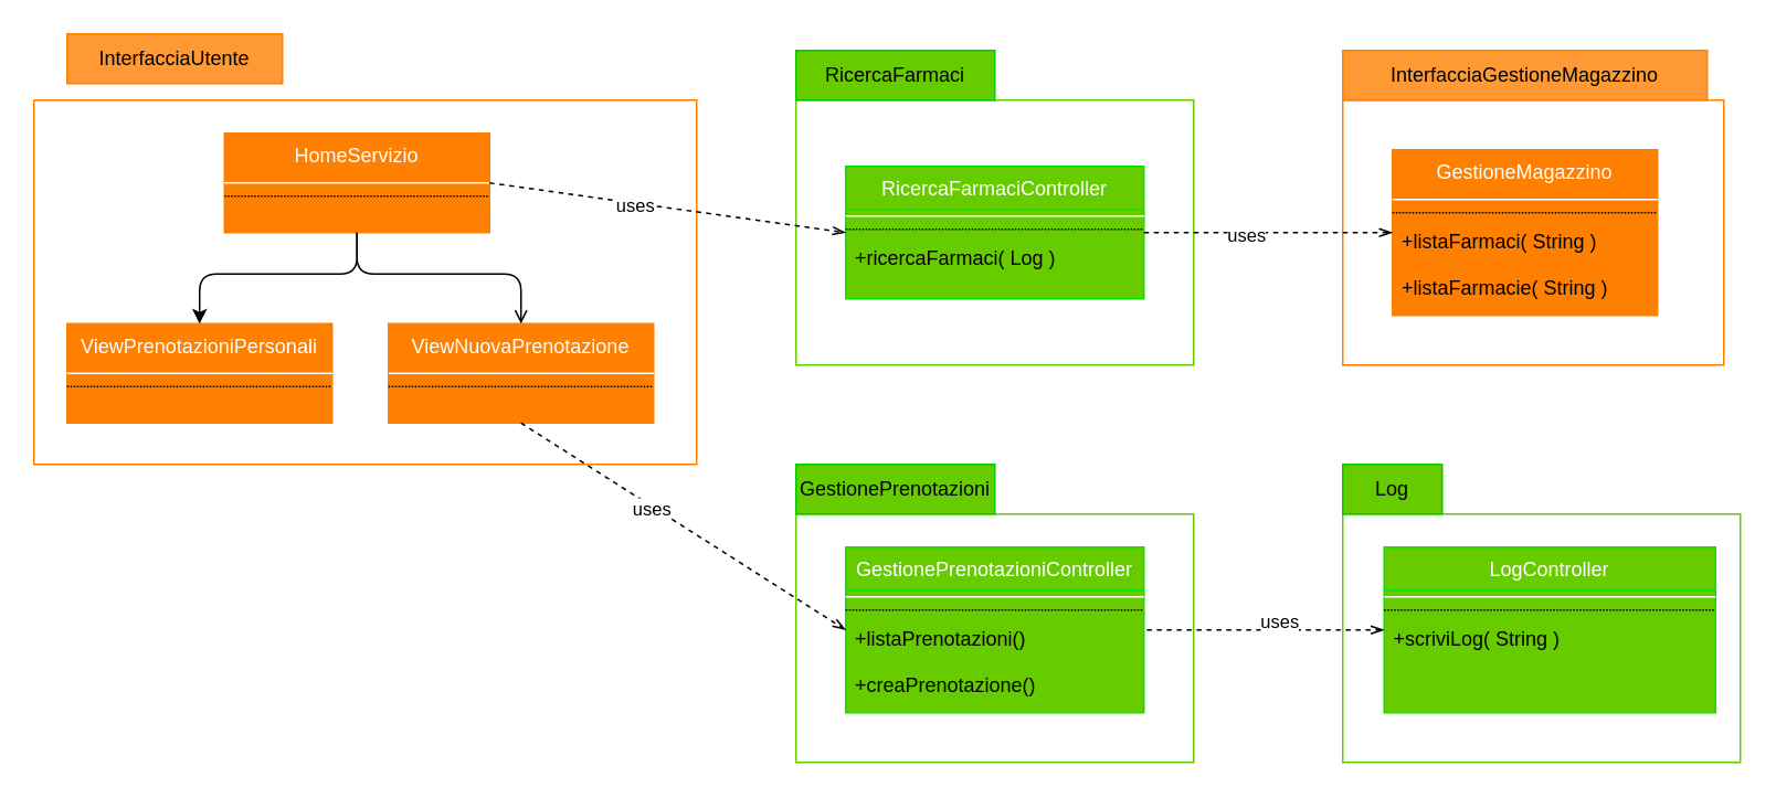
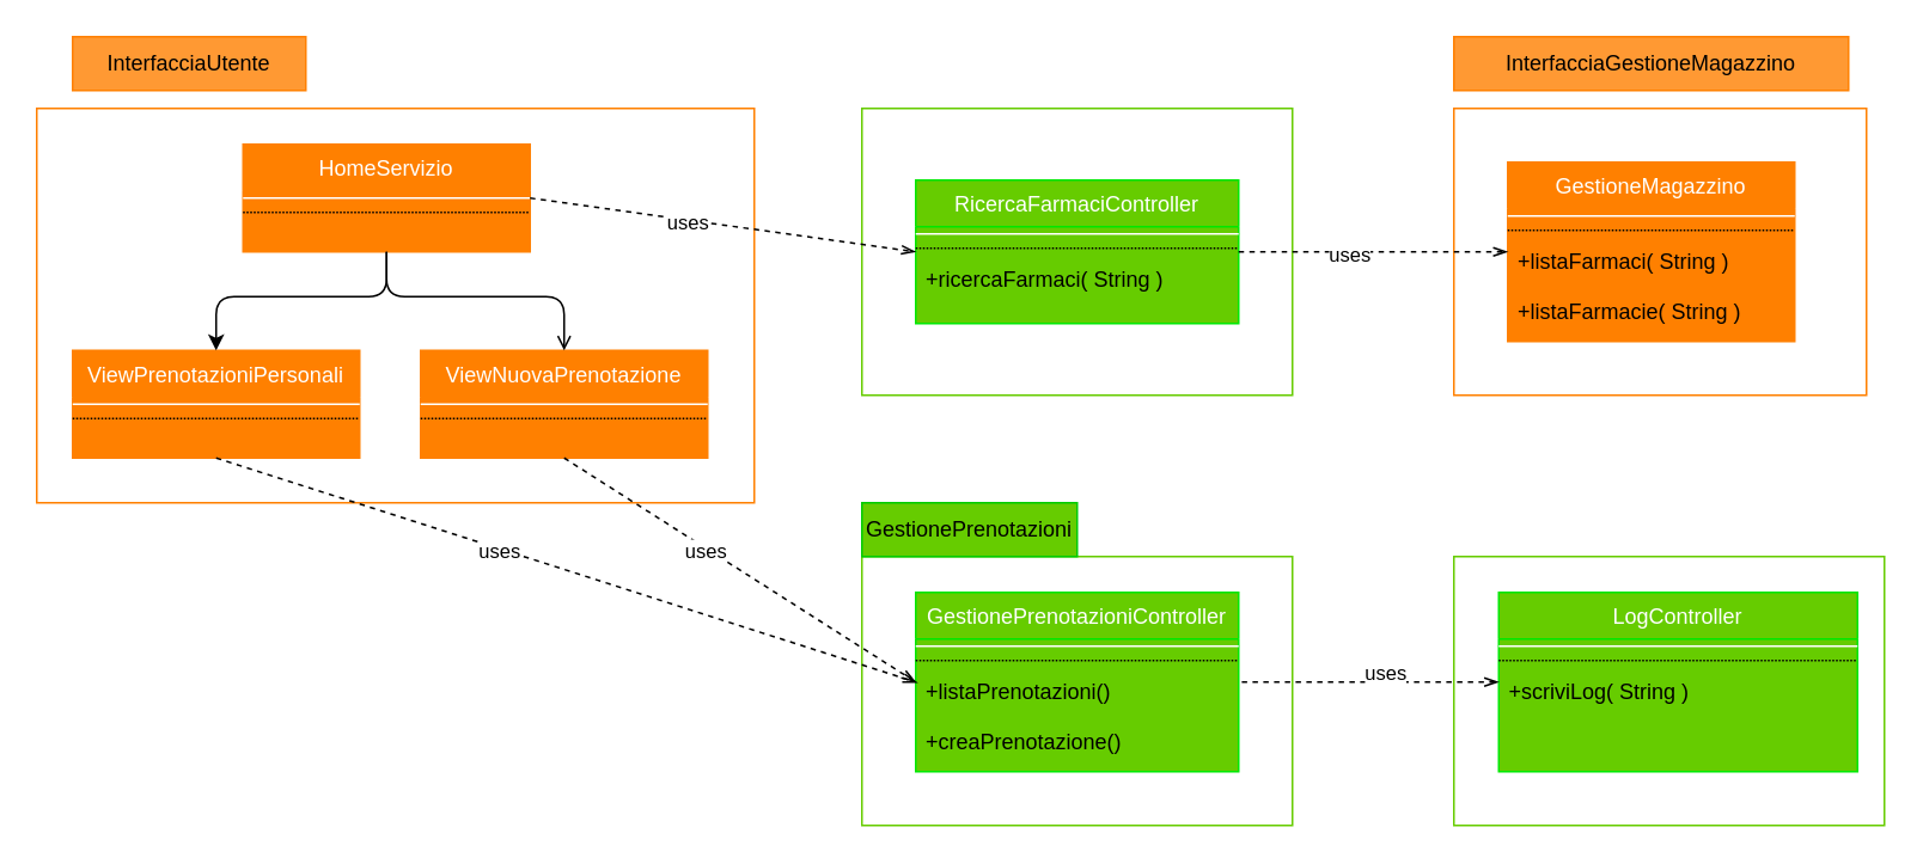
  <mxCell id="0" />
  <mxCell id="1" parent="0" />
  <mxCell id="2" value="" style="rounded=0;whiteSpace=wrap;html=1;strokeColor=#66CC00;" vertex="1" parent="1"><mxGeometry x="480" y="310" width="240" height="150" as="geometry" /></mxCell>
  <mxCell id="3" value="GestionePrenotazioni" style="rounded=0;whiteSpace=wrap;html=1;strokeColor=#00CC00;gradientColor=none;fillColor=#66CC00;" vertex="1" parent="1"><mxGeometry x="480" y="280" width="120" height="30" as="geometry" /></mxCell>
  <mxCell id="4" value="" style="rounded=0;whiteSpace=wrap;html=1;strokeColor=#FF8000;" vertex="1" parent="1"><mxGeometry x="20" y="60" width="400" height="220" as="geometry" /></mxCell>
  <mxCell id="5" value="InterfacciaUtente" style="rounded=0;whiteSpace=wrap;html=1;gradientColor=none;strokeColor=#FF8000;fillColor=#FF9933;" vertex="1" parent="1"><mxGeometry x="40" y="20" width="130" height="30" as="geometry" /></mxCell>
  <mxCell id="6" value="HomeServizio" style="swimlane;fontStyle=0;align=center;verticalAlign=top;childLayout=stackLayout;horizontal=1;startSize=26;horizontalStack=0;resizeParent=1;resizeLast=0;collapsible=1;marginBottom=0;rounded=0;shadow=0;strokeWidth=1;fontColor=#ffffff;swimlaneFillColor=#FF8000;strokeColor=#FF8000;fillColor=#FF8000;" vertex="1" parent="1"><mxGeometry x="135" y="80" width="160" height="60" as="geometry"><mxRectangle x="230" y="140" width="160" height="26" as="alternateBounds" /></mxGeometry></mxCell>
  <mxCell id="7" value="" style="line;html=1;strokeWidth=1;align=left;verticalAlign=middle;spacingTop=-1;spacingLeft=3;spacingRight=3;rotatable=0;labelPosition=right;points=[];portConstraint=eastwest;strokeColor=#FFFFFF;" vertex="1" parent="6"><mxGeometry y="26" width="160" height="8" as="geometry" /></mxCell>
  <mxCell id="8" value="" style="line;html=1;strokeWidth=1;align=left;verticalAlign=middle;spacingTop=-1;spacingLeft=3;spacingRight=3;rotatable=0;labelPosition=right;points=[];portConstraint=eastwest;dashed=1;dashPattern=1 1;" vertex="1" parent="6"><mxGeometry y="34" width="160" height="8" as="geometry" /></mxCell>
  <mxCell id="9" value="GestionePrenotazioniController" style="swimlane;fontStyle=0;align=center;verticalAlign=top;childLayout=stackLayout;horizontal=1;startSize=26;horizontalStack=0;resizeParent=1;resizeLast=0;collapsible=1;marginBottom=0;rounded=0;shadow=0;strokeWidth=1;fontColor=#ffffff;swimlaneFillColor=#66CC00;strokeColor=#00E800;fillColor=#66CC00;" vertex="1" parent="1"><mxGeometry x="510" y="330" width="180" height="100" as="geometry"><mxRectangle x="230" y="140" width="160" height="26" as="alternateBounds" /></mxGeometry></mxCell>
  <mxCell id="10" value="" style="line;html=1;strokeWidth=1;align=left;verticalAlign=middle;spacingTop=-1;spacingLeft=3;spacingRight=3;rotatable=0;labelPosition=right;points=[];portConstraint=eastwest;strokeColor=#FFFFFF;" vertex="1" parent="9"><mxGeometry y="26" width="180" height="8" as="geometry" /></mxCell>
  <mxCell id="11" value="" style="line;html=1;strokeWidth=1;align=left;verticalAlign=middle;spacingTop=-1;spacingLeft=3;spacingRight=3;rotatable=0;labelPosition=right;points=[];portConstraint=eastwest;dashed=1;dashPattern=1 1;" vertex="1" parent="9"><mxGeometry y="34" width="180" height="8" as="geometry" /></mxCell>
  <mxCell id="12" value="+listaPrenotazioni()" style="text;align=left;verticalAlign=top;spacingLeft=4;spacingRight=4;overflow=hidden;rotatable=0;points=[[0,0.5],[1,0.5]];portConstraint=eastwest;" vertex="1" parent="9"><mxGeometry y="42" width="180" height="28" as="geometry" /></mxCell>
  <mxCell id="13" value="+creaPrenotazione()" style="text;align=left;verticalAlign=top;spacingLeft=4;spacingRight=4;overflow=hidden;rotatable=0;points=[[0,0.5],[1,0.5]];portConstraint=eastwest;" vertex="1" parent="9"><mxGeometry y="70" width="180" height="28" as="geometry" /></mxCell>
  <mxCell id="14" value="ViewNuovaPrenotazione" style="swimlane;fontStyle=0;align=center;verticalAlign=top;childLayout=stackLayout;horizontal=1;startSize=26;horizontalStack=0;resizeParent=1;resizeLast=0;collapsible=1;marginBottom=0;rounded=0;shadow=0;strokeWidth=1;fontColor=#ffffff;swimlaneFillColor=#FF8000;strokeColor=#FF8000;fillColor=#FF8000;" vertex="1" parent="1"><mxGeometry x="234" y="195" width="160" height="60" as="geometry"><mxRectangle x="230" y="140" width="160" height="26" as="alternateBounds" /></mxGeometry></mxCell>
  <mxCell id="15" value="" style="line;html=1;strokeWidth=1;align=left;verticalAlign=middle;spacingTop=-1;spacingLeft=3;spacingRight=3;rotatable=0;labelPosition=right;points=[];portConstraint=eastwest;strokeColor=#FFFFFF;" vertex="1" parent="14"><mxGeometry y="26" width="160" height="8" as="geometry" /></mxCell>
  <mxCell id="16" value="" style="line;html=1;strokeWidth=1;align=left;verticalAlign=middle;spacingTop=-1;spacingLeft=3;spacingRight=3;rotatable=0;labelPosition=right;points=[];portConstraint=eastwest;dashed=1;dashPattern=1 1;" vertex="1" parent="14"><mxGeometry y="34" width="160" height="8" as="geometry" /></mxCell>
  <mxCell id="17" value="" style="rounded=0;whiteSpace=wrap;html=1;strokeColor=#66CC00;" vertex="1" parent="1"><mxGeometry x="810" y="310" width="240" height="150" as="geometry" /></mxCell>
- <mxCell id="18" value="Log" style="rounded=0;whiteSpace=wrap;html=1;strokeColor=#00CC00;gradientColor=none;fillColor=#66CC00;" vertex="1" parent="1"><mxGeometry x="810" y="280" width="60" height="30" as="geometry" /></mxCell>
  <mxCell id="19" value="LogController" style="swimlane;fontStyle=0;align=center;verticalAlign=top;childLayout=stackLayout;horizontal=1;startSize=26;horizontalStack=0;resizeParent=1;resizeLast=0;collapsible=1;marginBottom=0;rounded=0;shadow=0;strokeWidth=1;fontColor=#ffffff;swimlaneFillColor=#66CC00;strokeColor=#00E800;fillColor=#66CC00;" vertex="1" parent="1"><mxGeometry x="835" y="330" width="200" height="100" as="geometry"><mxRectangle x="230" y="140" width="160" height="26" as="alternateBounds" /></mxGeometry></mxCell>
  <mxCell id="20" value="" style="line;html=1;strokeWidth=1;align=left;verticalAlign=middle;spacingTop=-1;spacingLeft=3;spacingRight=3;rotatable=0;labelPosition=right;points=[];portConstraint=eastwest;strokeColor=#FFFFFF;" vertex="1" parent="19"><mxGeometry y="26" width="200" height="8" as="geometry" /></mxCell>
  <mxCell id="21" value="" style="line;html=1;strokeWidth=1;align=left;verticalAlign=middle;spacingTop=-1;spacingLeft=3;spacingRight=3;rotatable=0;labelPosition=right;points=[];portConstraint=eastwest;dashed=1;dashPattern=1 1;" vertex="1" parent="19"><mxGeometry y="34" width="200" height="8" as="geometry" /></mxCell>
  <mxCell id="22" value="+scriviLog( String )" style="text;align=left;verticalAlign=top;spacingLeft=4;spacingRight=4;overflow=hidden;rotatable=0;points=[[0,0.5],[1,0.5]];portConstraint=eastwest;" vertex="1" parent="19"><mxGeometry y="42" width="200" height="26" as="geometry" /></mxCell>
  <mxCell id="23" value="" style="endArrow=none;dashed=1;html=1;strokeWidth=1;startArrow=openThin;startFill=0;exitX=0;exitY=0.5;exitDx=0;exitDy=0;entryX=1;entryY=0.5;entryDx=0;entryDy=0;" edge="1" parent="1" source="19" target="9"><mxGeometry width="50" height="50" relative="1" as="geometry"><mxPoint x="767" y="341" as="sourcePoint" /><mxPoint x="1020" y="375" as="targetPoint" /></mxGeometry></mxCell>
  <mxCell id="24" value="uses" style="edgeLabel;html=1;align=center;verticalAlign=middle;resizable=0;points=[];" vertex="1" connectable="0" parent="23"><mxGeometry x="-0.112" y="1" relative="1" as="geometry"><mxPoint y="-7" as="offset" /></mxGeometry></mxCell>
  <mxCell id="25" value="ViewPrenotazioniPersonali" style="swimlane;fontStyle=0;align=center;verticalAlign=top;childLayout=stackLayout;horizontal=1;startSize=26;horizontalStack=0;resizeParent=1;resizeLast=0;collapsible=1;marginBottom=0;rounded=0;shadow=0;strokeWidth=1;fontColor=#ffffff;swimlaneFillColor=#FF8000;strokeColor=#FF8000;fillColor=#FF8000;" vertex="1" parent="1"><mxGeometry x="40" y="195" width="160" height="60" as="geometry"><mxRectangle x="230" y="140" width="160" height="26" as="alternateBounds" /></mxGeometry></mxCell>
  <mxCell id="26" value="" style="line;html=1;strokeWidth=1;align=left;verticalAlign=middle;spacingTop=-1;spacingLeft=3;spacingRight=3;rotatable=0;labelPosition=right;points=[];portConstraint=eastwest;strokeColor=#FFFFFF;" vertex="1" parent="25"><mxGeometry y="26" width="160" height="8" as="geometry" /></mxCell>
  <mxCell id="27" value="" style="line;html=1;strokeWidth=1;align=left;verticalAlign=middle;spacingTop=-1;spacingLeft=3;spacingRight=3;rotatable=0;labelPosition=right;points=[];portConstraint=eastwest;dashed=1;dashPattern=1 1;" vertex="1" parent="25"><mxGeometry y="34" width="160" height="8" as="geometry" /></mxCell>
  <mxCell id="28" value="" style="rounded=0;whiteSpace=wrap;html=1;strokeColor=#FF8000;" vertex="1" parent="1"><mxGeometry x="810" y="60" width="230" height="160" as="geometry" /></mxCell>
- <mxCell id="29" value="InterfacciaGestioneMagazzino" style="rounded=0;whiteSpace=wrap;html=1;gradientColor=none;strokeColor=#FF8000;fillColor=#FF9933;" vertex="1" parent="1"><mxGeometry x="810" y="30" width="220" height="30" as="geometry" /></mxCell>
+ <mxCell id="29" value="InterfacciaGestioneMagazzino" style="rounded=0;whiteSpace=wrap;html=1;gradientColor=none;strokeColor=#FF8000;fillColor=#FF9933;" vertex="1" parent="1"><mxGeometry x="810" y="20" width="220" height="30" as="geometry" /></mxCell>
  <mxCell id="30" value="GestioneMagazzino" style="swimlane;fontStyle=0;align=center;verticalAlign=top;childLayout=stackLayout;horizontal=1;startSize=26;horizontalStack=0;resizeParent=1;resizeLast=0;collapsible=1;marginBottom=0;rounded=0;shadow=0;strokeWidth=1;fontColor=#ffffff;swimlaneFillColor=#FF8000;strokeColor=#FF8000;fillColor=#FF8000;" vertex="1" parent="1"><mxGeometry x="840" y="90" width="160" height="100" as="geometry"><mxRectangle x="230" y="140" width="160" height="26" as="alternateBounds" /></mxGeometry></mxCell>
  <mxCell id="31" value="" style="line;html=1;strokeWidth=1;align=left;verticalAlign=middle;spacingTop=-1;spacingLeft=3;spacingRight=3;rotatable=0;labelPosition=right;points=[];portConstraint=eastwest;strokeColor=#FFFFFF;" vertex="1" parent="30"><mxGeometry y="26" width="160" height="8" as="geometry" /></mxCell>
  <mxCell id="32" value="" style="line;html=1;strokeWidth=1;align=left;verticalAlign=middle;spacingTop=-1;spacingLeft=3;spacingRight=3;rotatable=0;labelPosition=right;points=[];portConstraint=eastwest;dashed=1;dashPattern=1 1;" vertex="1" parent="30"><mxGeometry y="34" width="160" height="8" as="geometry" /></mxCell>
  <mxCell id="33" value="+listaFarmaci( String )" style="text;align=left;verticalAlign=top;spacingLeft=4;spacingRight=4;overflow=hidden;rotatable=0;points=[[0,0.5],[1,0.5]];portConstraint=eastwest;" vertex="1" parent="30"><mxGeometry y="42" width="160" height="28" as="geometry" /></mxCell>
  <mxCell id="34" value="+listaFarmacie( String )" style="text;align=left;verticalAlign=top;spacingLeft=4;spacingRight=4;overflow=hidden;rotatable=0;points=[[0,0.5],[1,0.5]];portConstraint=eastwest;" vertex="1" parent="30"><mxGeometry y="70" width="160" height="28" as="geometry" /></mxCell>
  <mxCell id="35" value="" style="rounded=0;whiteSpace=wrap;html=1;strokeColor=#66CC00;" vertex="1" parent="1"><mxGeometry x="480" y="60" width="240" height="160" as="geometry" /></mxCell>
- <mxCell id="36" value="RicercaFarmaci" style="rounded=0;whiteSpace=wrap;html=1;strokeColor=#00CC00;gradientColor=none;fillColor=#66CC00;" vertex="1" parent="1"><mxGeometry x="480" y="30" width="120" height="30" as="geometry" /></mxCell>
  <mxCell id="37" value="RicercaFarmaciController" style="swimlane;fontStyle=0;align=center;verticalAlign=top;childLayout=stackLayout;horizontal=1;startSize=26;horizontalStack=0;resizeParent=1;resizeLast=0;collapsible=1;marginBottom=0;rounded=0;shadow=0;strokeWidth=1;fontColor=#ffffff;swimlaneFillColor=#66CC00;strokeColor=#00E800;fillColor=#66CC00;" vertex="1" parent="1"><mxGeometry x="510" y="100" width="180" height="80" as="geometry"><mxRectangle x="230" y="140" width="160" height="26" as="alternateBounds" /></mxGeometry></mxCell>
  <mxCell id="38" value="" style="line;html=1;strokeWidth=1;align=left;verticalAlign=middle;spacingTop=-1;spacingLeft=3;spacingRight=3;rotatable=0;labelPosition=right;points=[];portConstraint=eastwest;strokeColor=#FFFFFF;" vertex="1" parent="37"><mxGeometry y="26" width="180" height="8" as="geometry" /></mxCell>
  <mxCell id="39" value="" style="line;html=1;strokeWidth=1;align=left;verticalAlign=middle;spacingTop=-1;spacingLeft=3;spacingRight=3;rotatable=0;labelPosition=right;points=[];portConstraint=eastwest;dashed=1;dashPattern=1 1;" vertex="1" parent="37"><mxGeometry y="34" width="180" height="8" as="geometry" /></mxCell>
- <mxCell id="40" value="+ricercaFarmaci( Log )" style="text;align=left;verticalAlign=top;spacingLeft=4;spacingRight=4;overflow=hidden;rotatable=0;points=[[0,0.5],[1,0.5]];portConstraint=eastwest;" vertex="1" parent="37"><mxGeometry y="42" width="180" height="28" as="geometry" /></mxCell>
+ <mxCell id="40" value="+ricercaFarmaci( String )" style="text;align=left;verticalAlign=top;spacingLeft=4;spacingRight=4;overflow=hidden;rotatable=0;points=[[0,0.5],[1,0.5]];portConstraint=eastwest;" vertex="1" parent="37"><mxGeometry y="42" width="180" height="28" as="geometry" /></mxCell>
  <mxCell id="41" value="" style="endArrow=classic;html=1;exitX=0.5;exitY=1;exitDx=0;exitDy=0;entryX=0.5;entryY=0;entryDx=0;entryDy=0;" edge="1" parent="1" source="6" target="25"><mxGeometry width="50" height="50" relative="1" as="geometry"><mxPoint x="660" y="295" as="sourcePoint" /><mxPoint x="710" y="245" as="targetPoint" /><Array as="points"><mxPoint x="215" y="165" /><mxPoint x="120" y="165" /></Array></mxGeometry></mxCell>
  <mxCell id="42" value="" style="endArrow=open;html=1;entryX=0.5;entryY=0;entryDx=0;entryDy=0;exitX=0.5;exitY=1;exitDx=0;exitDy=0;" edge="1" parent="1" source="6" target="14"><mxGeometry width="50" height="50" relative="1" as="geometry"><mxPoint x="220" y="150" as="sourcePoint" /><mxPoint x="130" y="205" as="targetPoint" /><Array as="points"><mxPoint x="215" y="165" /><mxPoint x="314" y="165" /></Array></mxGeometry></mxCell>
  <mxCell id="43" value="" style="endArrow=openThin;html=1;exitX=0.5;exitY=1;exitDx=0;exitDy=0;entryX=0;entryY=0.5;entryDx=0;entryDy=0;dashed=1;endFill=0;" edge="1" parent="1" source="14" target="9"><mxGeometry width="50" height="50" relative="1" as="geometry"><mxPoint x="370" y="330" as="sourcePoint" /><mxPoint x="420" y="280" as="targetPoint" /></mxGeometry></mxCell>
  <mxCell id="44" value="uses" style="edgeLabel;html=1;align=center;verticalAlign=middle;resizable=0;points=[];" vertex="1" connectable="0" parent="43"><mxGeometry x="-0.189" y="-1" relative="1" as="geometry"><mxPoint as="offset" /></mxGeometry></mxCell>
+ <mxCell id="45" value="" style="endArrow=openThin;html=1;exitX=0.5;exitY=1;exitDx=0;exitDy=0;entryX=0.005;entryY=0.296;entryDx=0;entryDy=0;dashed=1;endFill=0;entryPerimeter=0;" edge="1" parent="1" source="25" target="12"><mxGeometry width="50" height="50" relative="1" as="geometry"><mxPoint x="122" y="305" as="sourcePoint" /><mxPoint x="318" y="430" as="targetPoint" /></mxGeometry></mxCell>
+ <mxCell id="46" value="uses" style="edgeLabel;html=1;align=center;verticalAlign=middle;resizable=0;points=[];" vertex="1" connectable="0" parent="45"><mxGeometry x="-0.189" y="-1" relative="1" as="geometry"><mxPoint as="offset" /></mxGeometry></mxCell>
  <mxCell id="47" value="" style="endArrow=openThin;html=1;exitX=1;exitY=0.5;exitDx=0;exitDy=0;dashed=1;endFill=0;entryX=0;entryY=0.5;entryDx=0;entryDy=0;" edge="1" parent="1" source="6" target="37"><mxGeometry width="50" height="50" relative="1" as="geometry"><mxPoint x="314" y="120" as="sourcePoint" /><mxPoint x="704.9" y="245.288" as="targetPoint" /></mxGeometry></mxCell>
  <mxCell id="48" value="uses" style="edgeLabel;html=1;align=center;verticalAlign=middle;resizable=0;points=[];" vertex="1" connectable="0" parent="47"><mxGeometry x="-0.189" y="-1" relative="1" as="geometry"><mxPoint as="offset" /></mxGeometry></mxCell>
  <mxCell id="49" value="" style="endArrow=openThin;html=1;dashed=1;endFill=0;entryX=0;entryY=0.5;entryDx=0;entryDy=0;" edge="1" parent="1" target="30"><mxGeometry width="50" height="50" relative="1" as="geometry"><mxPoint x="690" y="140" as="sourcePoint" /><mxPoint x="800" y="140" as="targetPoint" /></mxGeometry></mxCell>
  <mxCell id="50" value="uses" style="edgeLabel;html=1;align=center;verticalAlign=middle;resizable=0;points=[];" vertex="1" connectable="0" parent="49"><mxGeometry x="-0.189" y="-1" relative="1" as="geometry"><mxPoint as="offset" /></mxGeometry></mxCell>
